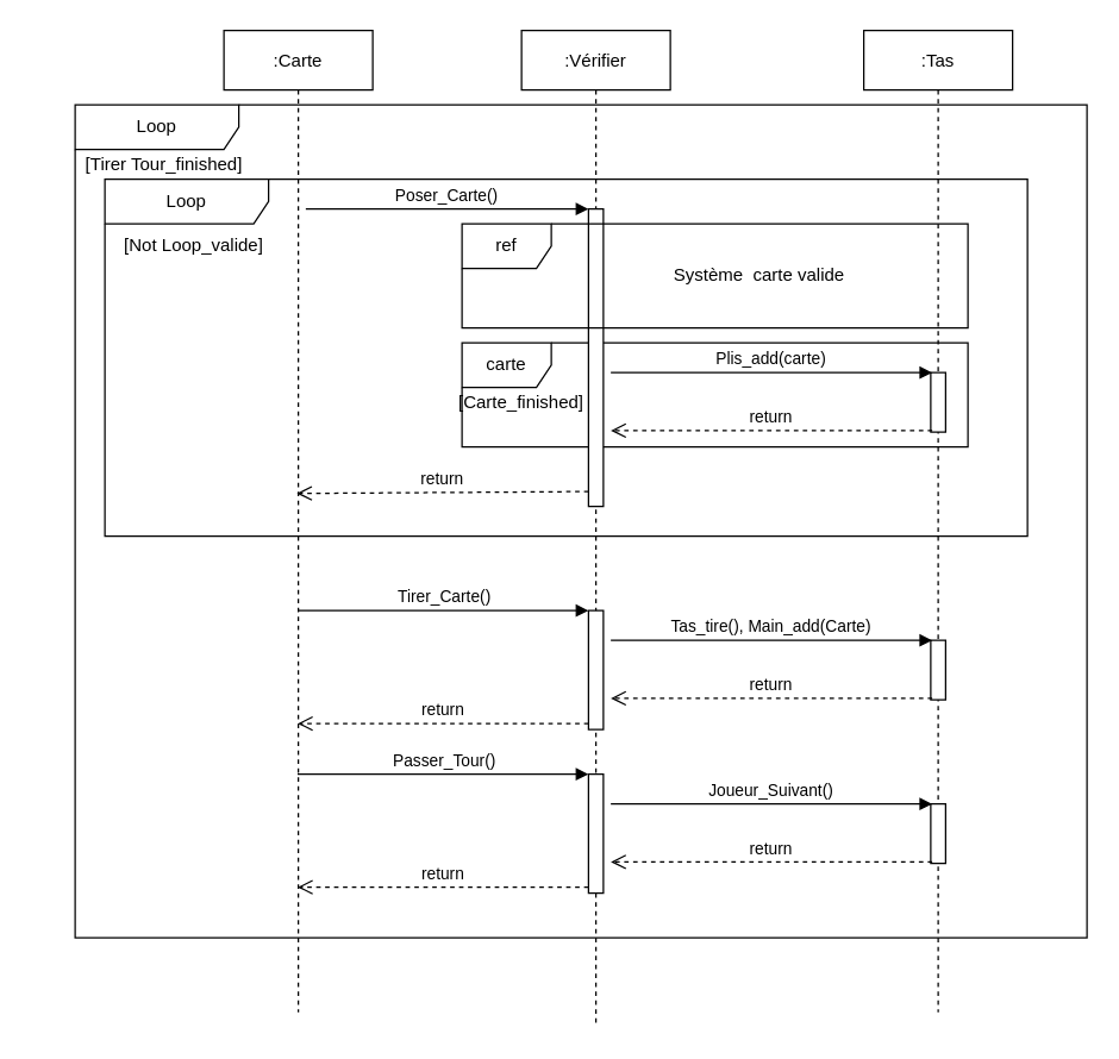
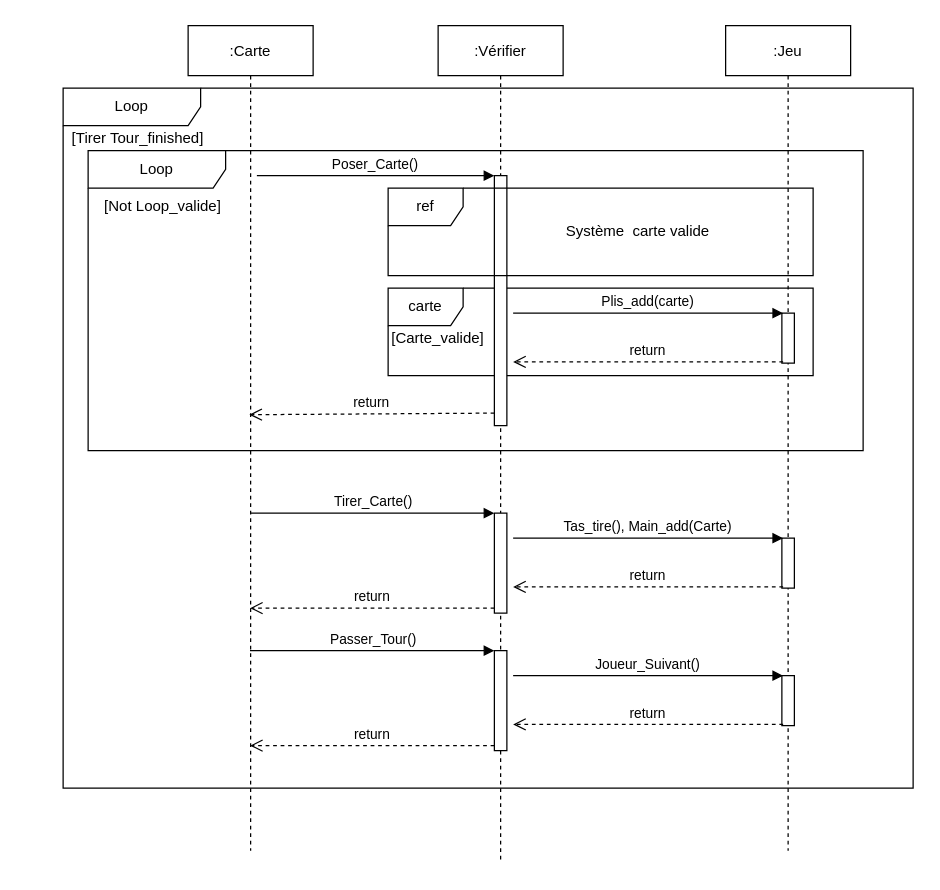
  <mxCell id="0" />
  <mxCell id="1" parent="0" />
  <mxCell id="2" value="Loop" style="shape=umlFrame;whiteSpace=wrap;html=1;width=110;height=30;" vertex="1" parent="1"><mxGeometry x="50" y="70" width="680" height="560" as="geometry" /></mxCell>
  <mxCell id="3" value="Loop" style="shape=umlFrame;whiteSpace=wrap;html=1;width=110;height=30;" vertex="1" parent="1"><mxGeometry x="70" y="120" width="620" height="240" as="geometry" /></mxCell>
  <mxCell id="4" value="carte" style="shape=umlFrame;whiteSpace=wrap;html=1;" vertex="1" parent="1"><mxGeometry x="310" y="230" width="340" height="70" as="geometry" /></mxCell>
  <mxCell id="5" value=":Carte" style="shape=umlLifeline;perimeter=lifelinePerimeter;container=1;collapsible=0;recursiveResize=0;rounded=0;shadow=0;strokeWidth=1;" parent="1" vertex="1"><mxGeometry x="150" y="20" width="100" height="660" as="geometry" /></mxCell>
  <mxCell id="6" value=":Vérifier" style="shape=umlLifeline;perimeter=lifelinePerimeter;container=1;collapsible=0;recursiveResize=0;rounded=0;shadow=0;strokeWidth=1;" parent="1" vertex="1"><mxGeometry x="350" y="20" width="100" height="670" as="geometry" /></mxCell>
  <mxCell id="7" value="" style="points=[];perimeter=orthogonalPerimeter;rounded=0;shadow=0;strokeWidth=1;" parent="6" vertex="1"><mxGeometry x="45" y="120" width="10" height="200" as="geometry" /></mxCell>
  <mxCell id="8" value="" style="html=1;points=[];perimeter=orthogonalPerimeter;" vertex="1" parent="6"><mxGeometry x="45" y="390" width="10" height="80" as="geometry" /></mxCell>
  <mxCell id="9" value="" style="html=1;points=[];perimeter=orthogonalPerimeter;" vertex="1" parent="6"><mxGeometry x="45" y="500" width="10" height="80" as="geometry" /></mxCell>
  <mxCell id="10" value="return" style="verticalAlign=bottom;endArrow=open;dashed=1;endSize=8;exitX=0;exitY=0.95;shadow=0;strokeWidth=1;entryX=0.49;entryY=0.411;entryDx=0;entryDy=0;entryPerimeter=0;" parent="1" source="7" edge="1"><mxGeometry relative="1" as="geometry"><mxPoint x="199" y="331.26" as="targetPoint" /></mxGeometry></mxCell>
  <mxCell id="11" value="Poser_Carte()" style="verticalAlign=bottom;endArrow=block;entryX=0;entryY=0;shadow=0;strokeWidth=1;" parent="1" target="7" edge="1"><mxGeometry relative="1" as="geometry"><mxPoint x="205" y="140" as="sourcePoint" /></mxGeometry></mxCell>
- <mxCell id="12" value=":Tas" style="shape=umlLifeline;perimeter=lifelinePerimeter;container=1;collapsible=0;recursiveResize=0;rounded=0;shadow=0;strokeWidth=1;" vertex="1" parent="1"><mxGeometry x="580" y="20" width="100" height="660" as="geometry" /></mxCell>
+ <mxCell id="12" value=":Jeu" style="shape=umlLifeline;perimeter=lifelinePerimeter;container=1;collapsible=0;recursiveResize=0;rounded=0;shadow=0;strokeWidth=1;" vertex="1" parent="1"><mxGeometry x="580" y="20" width="100" height="660" as="geometry" /></mxCell>
  <mxCell id="13" value="" style="points=[];perimeter=orthogonalPerimeter;rounded=0;shadow=0;strokeWidth=1;" vertex="1" parent="12"><mxGeometry x="45" y="230" width="10" height="40" as="geometry" /></mxCell>
  <mxCell id="14" value="" style="points=[];perimeter=orthogonalPerimeter;rounded=0;shadow=0;strokeWidth=1;" vertex="1" parent="12"><mxGeometry x="45" y="520" width="10" height="40" as="geometry" /></mxCell>
  <mxCell id="15" value="Joueur_Suivant()" style="verticalAlign=bottom;endArrow=block;shadow=0;strokeWidth=1;entryX=0.1;entryY=0;entryDx=0;entryDy=0;entryPerimeter=0;" edge="1" parent="12" target="14"><mxGeometry relative="1" as="geometry"><mxPoint x="-170" y="520" as="sourcePoint" /><mxPoint x="40" y="520" as="targetPoint" /></mxGeometry></mxCell>
  <mxCell id="16" value="return" style="verticalAlign=bottom;endArrow=open;dashed=1;endSize=8;exitX=0.1;exitY=0.975;shadow=0;strokeWidth=1;exitDx=0;exitDy=0;exitPerimeter=0;" edge="1" parent="12" source="14"><mxGeometry relative="1" as="geometry"><mxPoint x="-170" y="559" as="targetPoint" /><mxPoint y="550" as="sourcePoint" /></mxGeometry></mxCell>
  <mxCell id="17" value="Plis_add(carte)" style="verticalAlign=bottom;endArrow=block;shadow=0;strokeWidth=1;entryX=0.1;entryY=0;entryDx=0;entryDy=0;entryPerimeter=0;" edge="1" parent="1" target="13"><mxGeometry relative="1" as="geometry"><mxPoint x="410" y="250" as="sourcePoint" /><mxPoint x="620" y="250" as="targetPoint" /></mxGeometry></mxCell>
  <mxCell id="18" value="return" style="verticalAlign=bottom;endArrow=open;dashed=1;endSize=8;exitX=0.1;exitY=0.975;shadow=0;strokeWidth=1;exitDx=0;exitDy=0;exitPerimeter=0;" edge="1" parent="1" source="13"><mxGeometry relative="1" as="geometry"><mxPoint x="410" y="289" as="targetPoint" /><mxPoint x="580" y="280" as="sourcePoint" /></mxGeometry></mxCell>
  <mxCell id="19" value="ref" style="shape=umlFrame;whiteSpace=wrap;html=1;" vertex="1" parent="1"><mxGeometry x="310" y="150" width="340" height="70" as="geometry" /></mxCell>
  <mxCell id="20" value="Système&amp;nbsp; carte valide" style="text;html=1;strokeColor=none;fillColor=none;align=center;verticalAlign=middle;whiteSpace=wrap;rounded=0;" vertex="1" parent="1"><mxGeometry x="420" y="175" width="180" height="20" as="geometry" /></mxCell>
- <mxCell id="21" value="[Carte_finished]" style="text;html=1;strokeColor=none;fillColor=none;align=center;verticalAlign=middle;whiteSpace=wrap;rounded=0;" vertex="1" parent="1"><mxGeometry x="260" y="260" width="180" height="20" as="geometry" /></mxCell>
+ <mxCell id="21" value="[Carte_valide]" style="text;html=1;strokeColor=none;fillColor=none;align=center;verticalAlign=middle;whiteSpace=wrap;rounded=0;" vertex="1" parent="1"><mxGeometry x="260" y="260" width="180" height="20" as="geometry" /></mxCell>
  <mxCell id="22" value="[Not Loop_valide]" style="text;html=1;strokeColor=none;fillColor=none;align=center;verticalAlign=middle;whiteSpace=wrap;rounded=0;" vertex="1" parent="1"><mxGeometry x="40" y="155" width="180" height="20" as="geometry" /></mxCell>
  <mxCell id="23" value="Tirer_Carte()" style="html=1;verticalAlign=bottom;endArrow=block;entryX=0;entryY=0;" edge="1" target="8" parent="1" source="5"><mxGeometry relative="1" as="geometry"><mxPoint x="325" y="410" as="sourcePoint" /></mxGeometry></mxCell>
  <mxCell id="24" value="return" style="html=1;verticalAlign=bottom;endArrow=open;dashed=1;endSize=8;exitX=0;exitY=0.95;" edge="1" source="8" parent="1" target="5"><mxGeometry relative="1" as="geometry"><mxPoint x="325" y="486" as="targetPoint" /></mxGeometry></mxCell>
  <mxCell id="25" value="" style="points=[];perimeter=orthogonalPerimeter;rounded=0;shadow=0;strokeWidth=1;" vertex="1" parent="1"><mxGeometry x="625" y="430" width="10" height="40" as="geometry" /></mxCell>
  <mxCell id="26" value="Tas_tire(), Main_add(Carte)" style="verticalAlign=bottom;endArrow=block;shadow=0;strokeWidth=1;entryX=0.1;entryY=0;entryDx=0;entryDy=0;entryPerimeter=0;" edge="1" parent="1" target="25"><mxGeometry relative="1" as="geometry"><mxPoint x="410" y="430" as="sourcePoint" /><mxPoint x="620" y="430" as="targetPoint" /></mxGeometry></mxCell>
  <mxCell id="27" value="return" style="verticalAlign=bottom;endArrow=open;dashed=1;endSize=8;exitX=0.1;exitY=0.975;shadow=0;strokeWidth=1;exitDx=0;exitDy=0;exitPerimeter=0;" edge="1" parent="1" source="25"><mxGeometry relative="1" as="geometry"><mxPoint x="410" y="469" as="targetPoint" /><mxPoint x="580" y="460" as="sourcePoint" /></mxGeometry></mxCell>
  <mxCell id="28" value="Passer_Tour()" style="html=1;verticalAlign=bottom;endArrow=block;entryX=0;entryY=0;" edge="1" target="9" parent="1" source="5"><mxGeometry relative="1" as="geometry"><mxPoint x="325" y="520" as="sourcePoint" /></mxGeometry></mxCell>
  <mxCell id="29" value="return" style="html=1;verticalAlign=bottom;endArrow=open;dashed=1;endSize=8;exitX=0;exitY=0.95;" edge="1" source="9" parent="1" target="5"><mxGeometry relative="1" as="geometry"><mxPoint x="325" y="596" as="targetPoint" /></mxGeometry></mxCell>
  <mxCell id="30" value="[Tirer Tour_finished]" style="text;html=1;strokeColor=none;fillColor=none;align=center;verticalAlign=middle;whiteSpace=wrap;rounded=0;" vertex="1" parent="1"><mxGeometry x="20" y="100" width="180" height="20" as="geometry" /></mxCell>
